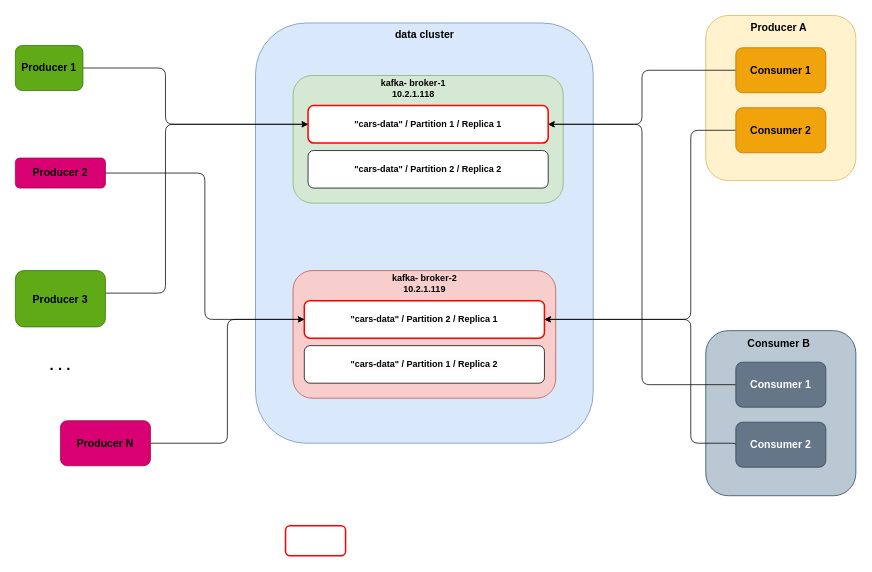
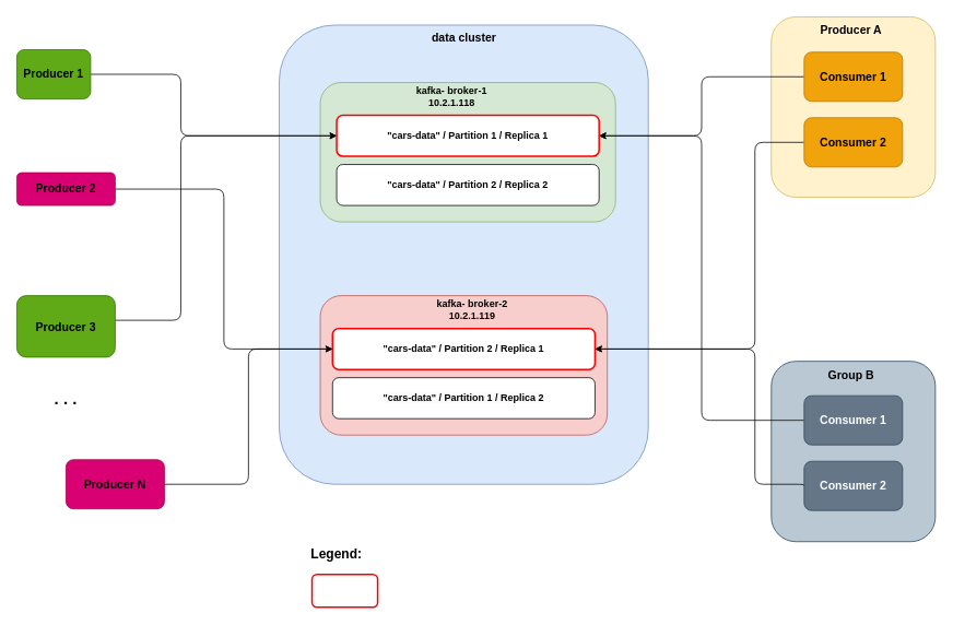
  <mxCell id="0" />
  <mxCell id="1" parent="0" />
  <mxCell id="2" value="" style="rounded=1;whiteSpace=wrap;html=1;fillColor=#bac8d3;strokeColor=#23445d;" vertex="1" parent="1"><mxGeometry x="940" y="440" width="200" height="220" as="geometry" /></mxCell>
  <mxCell id="3" value="" style="rounded=1;whiteSpace=wrap;html=1;fillColor=#fff2cc;strokeColor=#d6b656;" vertex="1" parent="1"><mxGeometry x="940" y="20" width="200" height="220" as="geometry" /></mxCell>
  <mxCell id="4" value="" style="rounded=1;whiteSpace=wrap;html=1;fillColor=#dae8fc;strokeColor=#6c8ebf;" vertex="1" parent="1"><mxGeometry x="340" y="30" width="450" height="560" as="geometry" /></mxCell>
  <mxCell id="5" value="&lt;b&gt;&lt;font style=&quot;font-size: 14px;&quot;&gt;data cluster&lt;/font&gt;&lt;/b&gt;" style="text;html=1;strokeColor=none;fillColor=none;align=center;verticalAlign=middle;whiteSpace=wrap;rounded=0;" vertex="1" parent="1"><mxGeometry x="507.5" y="30" width="115" height="30" as="geometry" /></mxCell>
  <mxCell id="6" value="" style="rounded=1;whiteSpace=wrap;html=1;fillColor=#d5e8d4;strokeColor=#82b366;" vertex="1" parent="1"><mxGeometry x="390" y="100" width="360" height="170" as="geometry" /></mxCell>
  <mxCell id="7" value="" style="rounded=1;whiteSpace=wrap;html=1;fillColor=#f8cecc;strokeColor=#b85450;" vertex="1" parent="1"><mxGeometry x="390" y="360" width="350" height="170" as="geometry" /></mxCell>
  <mxCell id="8" value="&lt;b&gt;kafka- broker-1 10.2.1.118&lt;/b&gt;" style="text;html=1;strokeColor=none;fillColor=none;align=center;verticalAlign=middle;whiteSpace=wrap;rounded=0;" vertex="1" parent="1"><mxGeometry x="477.5" y="102" width="145" height="30" as="geometry" /></mxCell>
- <mxCell id="9" value="&lt;b&gt;kafka- broker-2&lt;br&gt;10.2.1.119&lt;br&gt;&lt;/b&gt;" style="text;html=1;strokeColor=none;fillColor=none;align=center;verticalAlign=middle;whiteSpace=wrap;rounded=0;" vertex="1" parent="1"><mxGeometry x="492.5" y="362" width="145" height="30" as="geometry" /></mxCell>
+ <mxCell id="9" value="&lt;b&gt;kafka- broker-2&lt;br&gt;10.2.1.119&lt;br&gt;&lt;/b&gt;" style="text;html=1;strokeColor=none;fillColor=none;align=center;verticalAlign=middle;whiteSpace=wrap;rounded=0;" vertex="1" parent="1"><mxGeometry x="502.5" y="362" width="145" height="30" as="geometry" /></mxCell>
  <mxCell id="10" value="&lt;b&gt;&quot;cars-data&quot; / Partition 1 / Replica 1&lt;/b&gt;" style="rounded=1;whiteSpace=wrap;html=1;strokeWidth=2;strokeColor=#FF0000;" vertex="1" parent="1"><mxGeometry x="410" y="140" width="320" height="50" as="geometry" /></mxCell>
  <mxCell id="11" value="&lt;b&gt;&quot;cars-data&quot; / Partition 2 / Replica 2&lt;/b&gt;" style="rounded=1;whiteSpace=wrap;html=1;" vertex="1" parent="1"><mxGeometry x="410" y="200" width="320" height="50" as="geometry" /></mxCell>
  <mxCell id="12" style="edgeStyle=orthogonalEdgeStyle;rounded=1;orthogonalLoop=1;jettySize=auto;html=1;exitX=1;exitY=0.5;exitDx=0;exitDy=0;entryX=0;entryY=0.5;entryDx=0;entryDy=0;startArrow=classic;startFill=1;endArrow=none;endFill=0;curved=0;" edge="1" parent="1" source="13" target="28"><mxGeometry relative="1" as="geometry"><Array as="points"><mxPoint x="920" y="425" /><mxPoint x="920" y="173" /></Array></mxGeometry></mxCell>
  <mxCell id="13" value="&lt;b&gt;&quot;cars-data&quot; / Partition 2 / Replica 1&lt;/b&gt;" style="rounded=1;whiteSpace=wrap;html=1;strokeWidth=2;strokeColor=#FF0000;" vertex="1" parent="1"><mxGeometry x="405" y="400" width="320" height="50" as="geometry" /></mxCell>
  <mxCell id="14" value="&lt;span style=&quot;color: rgb(0, 0, 0); font-family: Helvetica; font-size: 12px; font-style: normal; font-variant-ligatures: normal; font-variant-caps: normal; letter-spacing: normal; orphans: 2; text-align: center; text-indent: 0px; text-transform: none; widows: 2; word-spacing: 0px; -webkit-text-stroke-width: 0px; background-color: rgb(251, 251, 251); text-decoration-thickness: initial; text-decoration-style: initial; text-decoration-color: initial; float: none; display: inline !important;&quot;&gt;&lt;b&gt;&quot;cars-data&quot; / Partition 1 / Replica 2&lt;/b&gt;&lt;/span&gt;" style="rounded=1;whiteSpace=wrap;html=1;" vertex="1" parent="1"><mxGeometry x="405" y="460" width="320" height="50" as="geometry" /></mxCell>
  <mxCell id="15" style="edgeStyle=orthogonalEdgeStyle;rounded=1;orthogonalLoop=1;jettySize=auto;html=1;exitX=1;exitY=0.5;exitDx=0;exitDy=0;curved=0;" edge="1" parent="1" source="16" target="10"><mxGeometry relative="1" as="geometry"><Array as="points"><mxPoint x="220" y="90" /><mxPoint x="220" y="165" /></Array></mxGeometry></mxCell>
  <mxCell id="16" value="&lt;b&gt;&lt;font color=&quot;#000000&quot; style=&quot;font-size: 14px;&quot;&gt;Producer 1&lt;/font&gt;&lt;/b&gt;" style="rounded=1;whiteSpace=wrap;html=1;fillColor=#60a917;fontColor=#ffffff;strokeColor=#2D7600;" vertex="1" parent="1"><mxGeometry x="20" y="60" width="90" height="60" as="geometry" /></mxCell>
  <mxCell id="17" style="edgeStyle=orthogonalEdgeStyle;rounded=1;orthogonalLoop=1;jettySize=auto;html=1;exitX=1;exitY=0.5;exitDx=0;exitDy=0;entryX=0;entryY=0.5;entryDx=0;entryDy=0;curved=0;" edge="1" parent="1" source="18" target="13"><mxGeometry relative="1" as="geometry" /></mxCell>
  <mxCell id="18" value="&lt;font style=&quot;font-size: 14px;&quot;&gt;&lt;b&gt;Producer 2&lt;/b&gt;&lt;/font&gt;" style="rounded=1;whiteSpace=wrap;html=1;fillColor=#d80073;fontColor=#000000;strokeColor=#A50040;" vertex="1" parent="1"><mxGeometry x="20" y="210" width="120" height="40" as="geometry" /></mxCell>
  <mxCell id="19" style="edgeStyle=orthogonalEdgeStyle;rounded=1;orthogonalLoop=1;jettySize=auto;html=1;exitX=1;exitY=0.5;exitDx=0;exitDy=0;entryX=0;entryY=0.5;entryDx=0;entryDy=0;curved=0;" edge="1" parent="1" source="20" target="13"><mxGeometry relative="1" as="geometry" /></mxCell>
  <mxCell id="20" value="&lt;font style=&quot;font-size: 14px;&quot;&gt;&lt;b&gt;Producer N&lt;/b&gt;&lt;/font&gt;" style="rounded=1;whiteSpace=wrap;html=1;fillColor=#d80073;fontColor=#000000;strokeColor=#A50040;" vertex="1" parent="1"><mxGeometry x="80" y="560" width="120" height="60" as="geometry" /></mxCell>
  <mxCell id="21" style="edgeStyle=orthogonalEdgeStyle;rounded=1;orthogonalLoop=1;jettySize=auto;html=1;entryX=0;entryY=0.5;entryDx=0;entryDy=0;curved=0;" edge="1" parent="1" source="22" target="10"><mxGeometry relative="1" as="geometry"><Array as="points"><mxPoint x="220" y="390" /><mxPoint x="220" y="165" /></Array></mxGeometry></mxCell>
  <mxCell id="22" value="&lt;b&gt;&lt;font style=&quot;font-size: 14px;&quot;&gt;Producer 3&lt;/font&gt;&lt;/b&gt;" style="rounded=1;whiteSpace=wrap;html=1;fillColor=#60a917;fontColor=#000000;strokeColor=#2D7600;" vertex="1" parent="1"><mxGeometry x="20" y="360" width="120" height="75" as="geometry" /></mxCell>
  <mxCell id="23" value="&lt;b&gt;&lt;font style=&quot;font-size: 20px;&quot;&gt;. . .&lt;/font&gt;&lt;/b&gt;" style="text;html=1;strokeColor=none;fillColor=none;align=center;verticalAlign=middle;whiteSpace=wrap;rounded=0;" vertex="1" parent="1"><mxGeometry x="50" y="470" width="60" height="30" as="geometry" /></mxCell>
+ <mxCell id="24" value="&lt;b&gt;&lt;font style=&quot;font-size: 16px;&quot;&gt;Legend:&lt;/font&gt;&lt;/b&gt;" style="text;html=1;strokeColor=none;fillColor=none;align=center;verticalAlign=middle;whiteSpace=wrap;rounded=0;" vertex="1" parent="1"><mxGeometry x="380" y="660" width="60" height="30" as="geometry" /></mxCell>
  <mxCell id="25" value="" style="rounded=1;whiteSpace=wrap;html=1;strokeWidth=2;strokeColor=#FF0000;" vertex="1" parent="1"><mxGeometry x="380" y="700" width="80" height="40" as="geometry" /></mxCell>
  <mxCell id="26" style="edgeStyle=orthogonalEdgeStyle;rounded=1;orthogonalLoop=1;jettySize=auto;html=1;exitX=0;exitY=0.5;exitDx=0;exitDy=0;entryX=1;entryY=0.5;entryDx=0;entryDy=0;curved=0;" edge="1" parent="1" source="27" target="10"><mxGeometry relative="1" as="geometry" /></mxCell>
  <mxCell id="27" value="&lt;b&gt;&lt;font style=&quot;font-size: 14px;&quot;&gt;Consumer 1&lt;/font&gt;&lt;/b&gt;" style="rounded=1;whiteSpace=wrap;html=1;fillColor=#f0a30a;fontColor=#000000;strokeColor=#BD7000;" vertex="1" parent="1"><mxGeometry x="980" y="63" width="120" height="60" as="geometry" /></mxCell>
  <mxCell id="28" value="&lt;font style=&quot;font-size: 14px;&quot;&gt;&lt;b&gt;Consumer 2&lt;/b&gt;&lt;/font&gt;" style="rounded=1;whiteSpace=wrap;html=1;fillColor=#f0a30a;fontColor=#000000;strokeColor=#BD7000;" vertex="1" parent="1"><mxGeometry x="980" y="143" width="120" height="60" as="geometry" /></mxCell>
  <mxCell id="29" style="edgeStyle=orthogonalEdgeStyle;rounded=1;orthogonalLoop=1;jettySize=auto;html=1;exitX=0;exitY=0.5;exitDx=0;exitDy=0;entryX=1;entryY=0.5;entryDx=0;entryDy=0;curved=0;" edge="1" parent="1" source="30" target="13"><mxGeometry relative="1" as="geometry"><Array as="points"><mxPoint x="980" y="590" /><mxPoint x="920" y="590" /><mxPoint x="920" y="425" /></Array></mxGeometry></mxCell>
  <mxCell id="30" value="&lt;font style=&quot;font-size: 14px;&quot;&gt;&lt;b&gt;Consumer 2&lt;/b&gt;&lt;/font&gt;" style="rounded=1;whiteSpace=wrap;html=1;fillColor=#647687;fontColor=#ffffff;strokeColor=#314354;" vertex="1" parent="1"><mxGeometry x="980" y="562" width="120" height="60" as="geometry" /></mxCell>
  <mxCell id="31" style="edgeStyle=orthogonalEdgeStyle;rounded=1;orthogonalLoop=1;jettySize=auto;html=1;exitX=0;exitY=0.5;exitDx=0;exitDy=0;entryX=1;entryY=0.5;entryDx=0;entryDy=0;curved=0;" edge="1" parent="1" source="32" target="10"><mxGeometry relative="1" as="geometry" /></mxCell>
  <mxCell id="32" value="&lt;b&gt;&lt;font style=&quot;font-size: 14px;&quot;&gt;Consumer 1&lt;/font&gt;&lt;/b&gt;" style="rounded=1;whiteSpace=wrap;html=1;fillColor=#647687;fontColor=#ffffff;strokeColor=#314354;" vertex="1" parent="1"><mxGeometry x="980" y="482" width="120" height="60" as="geometry" /></mxCell>
  <mxCell id="33" value="&lt;b&gt;&lt;font style=&quot;font-size: 14px;&quot;&gt;Producer A&lt;/font&gt;&lt;/b&gt;" style="text;html=1;strokeColor=none;fillColor=none;align=center;verticalAlign=middle;whiteSpace=wrap;rounded=0;" vertex="1" parent="1"><mxGeometry x="980" y="21" width="115" height="30" as="geometry" /></mxCell>
- <mxCell id="34" value="&lt;b&gt;&lt;font style=&quot;font-size: 14px;&quot;&gt;Consumer B&lt;/font&gt;&lt;/b&gt;" style="text;html=1;strokeColor=none;fillColor=none;align=center;verticalAlign=middle;whiteSpace=wrap;rounded=0;" vertex="1" parent="1"><mxGeometry x="980" y="442" width="115" height="30" as="geometry" /></mxCell>
+ <mxCell id="34" value="&lt;b&gt;&lt;font style=&quot;font-size: 14px;&quot;&gt;Group B&lt;/font&gt;&lt;/b&gt;" style="text;html=1;strokeColor=none;fillColor=none;align=center;verticalAlign=middle;whiteSpace=wrap;rounded=0;" vertex="1" parent="1"><mxGeometry x="980" y="442" width="115" height="30" as="geometry" /></mxCell>
